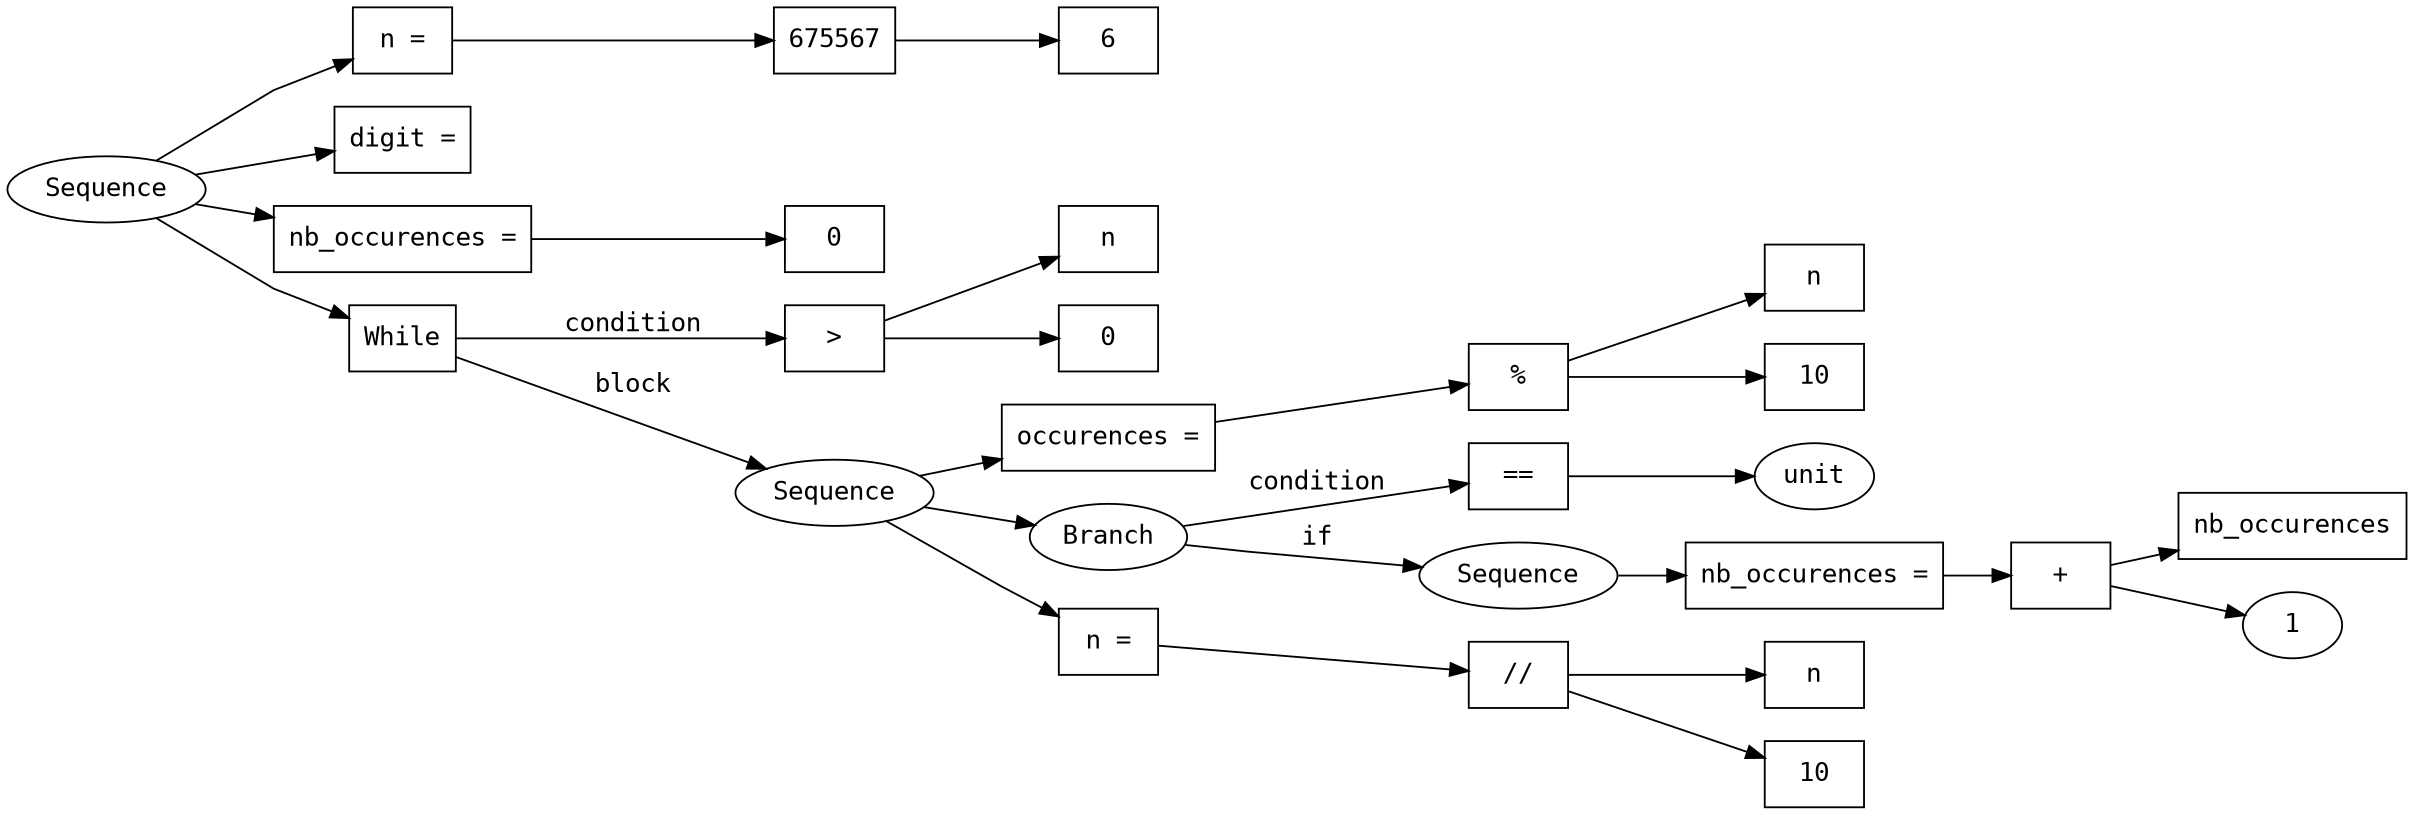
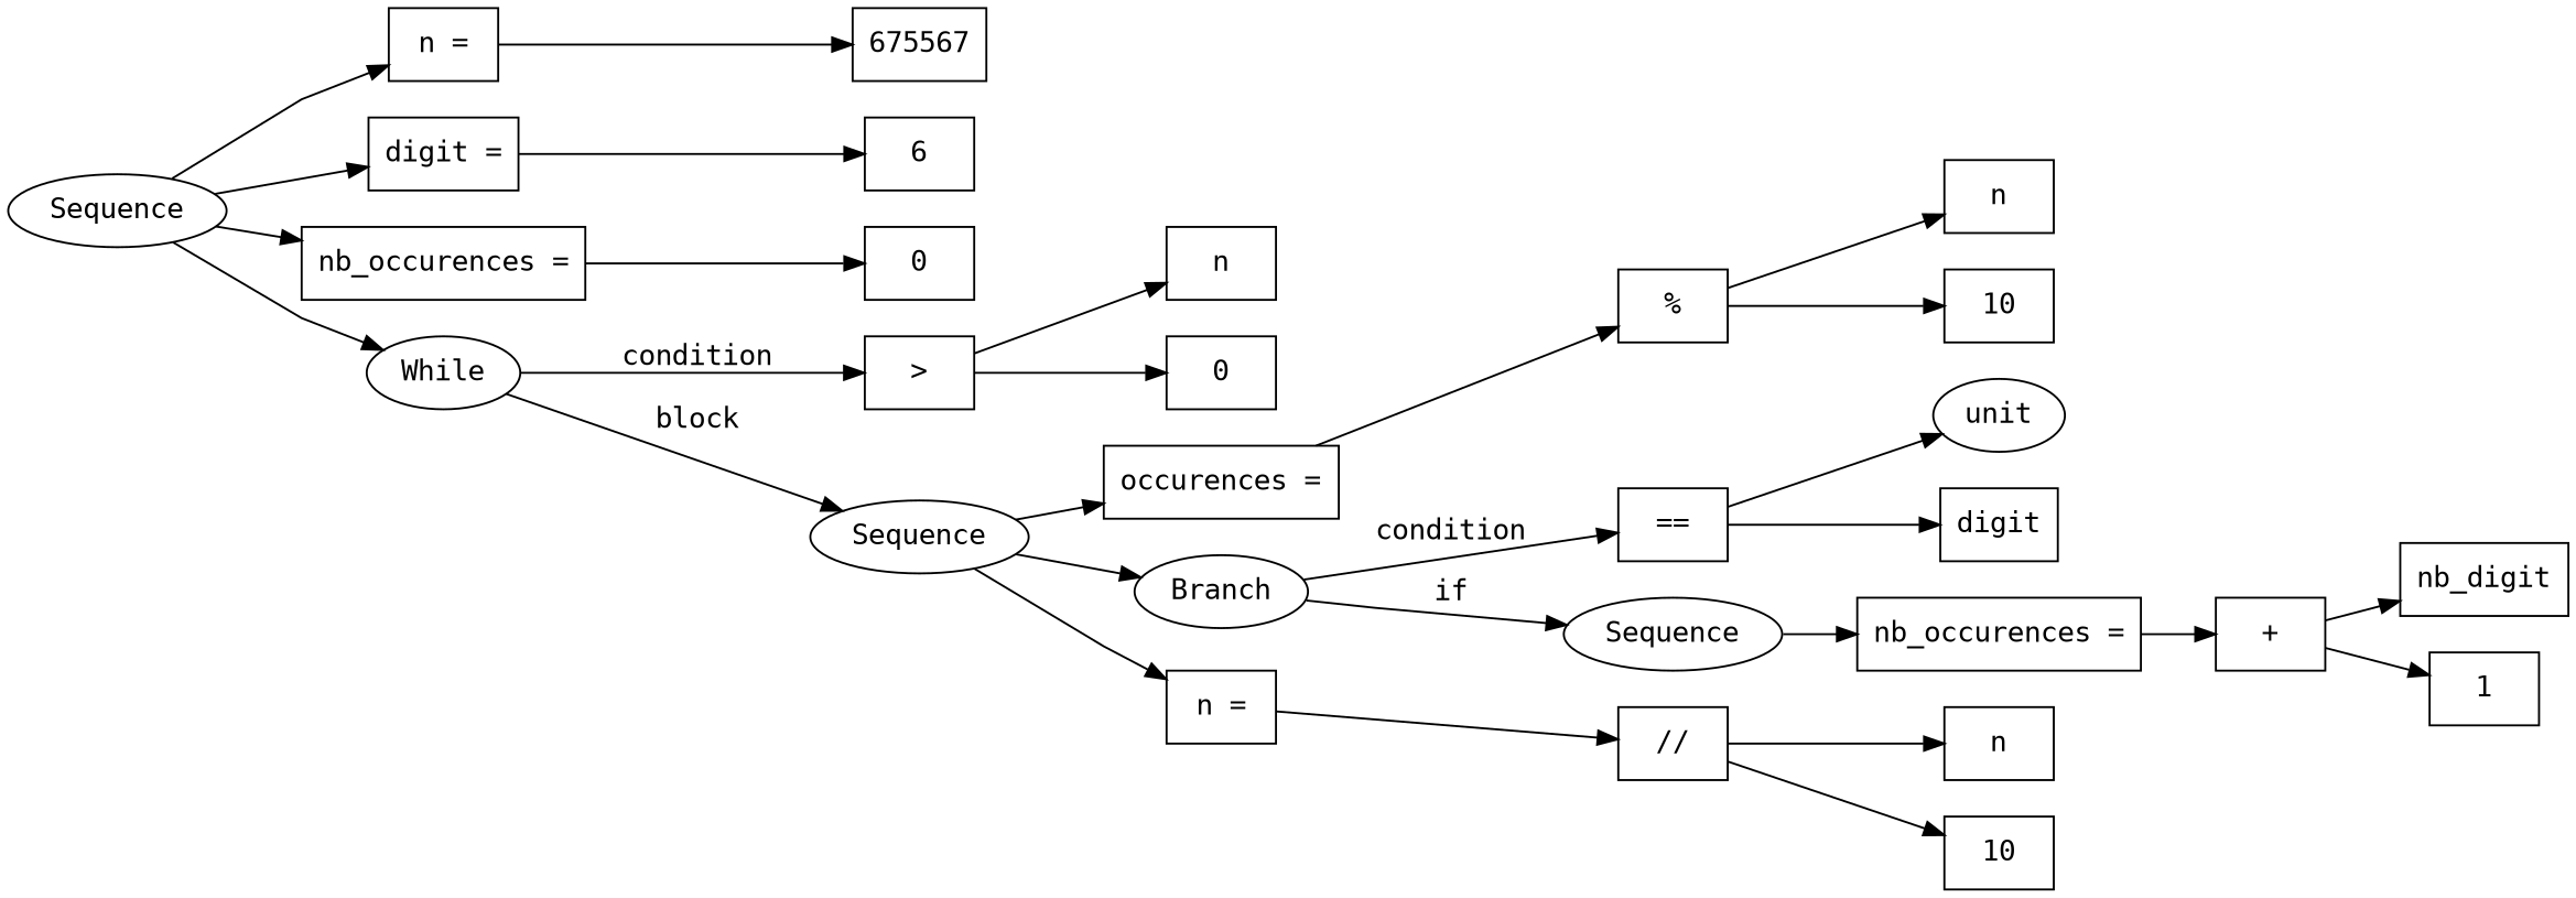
  digraph {
    rankdir=LR
    splines=polyline
    node [fontname=monospace shape=box]
    edge [fontname=monospace]
    n1 [label=Sequence shape=""]
    n2 [label="n ="]
    n3 [label="digit ="]
    n4 [label="nb_occurences ="]
-   n5 [label=While]
+   n5 [label=While shape=""]
    n6 [label=675567]
    n7 [label=6]
    n8 [label=0]
    n9 [label=">"]
    n10 [label=Sequence shape=""]
    n11 [label=n]
    n12 [label=0]
    n13 [label="occurences ="]
    n14 [label=Branch shape=""]
    n15 [label="n ="]
    n16 [label="%"]
    n17 [label="=="]
    n18 [label=Sequence shape=""]
    n19 [label="//"]
    n20 [label=n]
    n21 [label=10]
    n22 [label=unit shape=ellipse]
+   n23 [label=digit]
    n24 [label="nb_occurences ="]
    n25 [label="+"]
-   n26 [label=nb_occurences]
-   n27 [label=1 shape=ellipse]
+   n26 [label=nb_digit]
+   n27 [label=1]
    n28 [label=n]
    n29 [label=10]
    n1 -> n2
    n1 -> n3
    n1 -> n4
    n1 -> n5
    n2 -> n6
-   n6 -> n7
+   n3 -> n7
    n4 -> n8
    n5 -> n9 [label=condition]
    n5 -> n10 [label=block]
    n9 -> n11
    n9 -> n12
    n10 -> n13
    n10 -> n14
    n10 -> n15
    n13 -> n16
    n14 -> n17 [label=condition]
    n14 -> n18 [label=if]
    n15 -> n19
    n16 -> n20
    n16 -> n21
    n17 -> n22
+   n17 -> n23
    n18 -> n24
    n19 -> n28
    n19 -> n29
    n24 -> n25
    n25 -> n26
    n25 -> n27
  }
